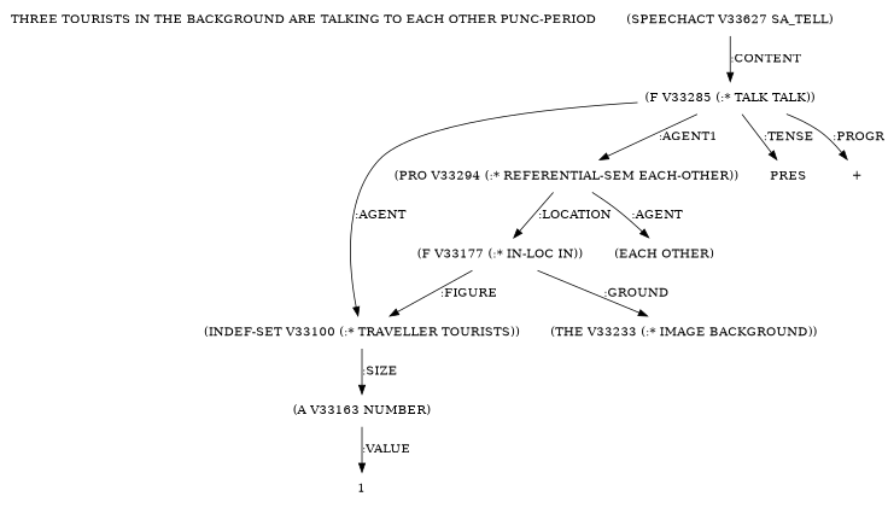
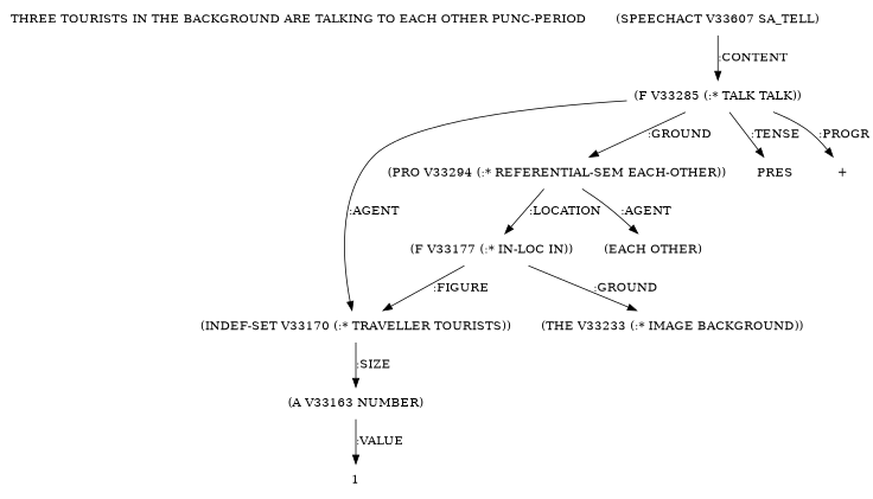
  digraph {
    node [shape=none]
    "THREE TOURISTS IN THE BACKGROUND ARE TALKING TO EACH OTHER PUNC-PERIOD"
-   n2 [label="(SPEECHACT V33627 SA_TELL)"]
+   n2 [label="(SPEECHACT V33607 SA_TELL)"]
    n3 [label="(F V33285 (:* TALK TALK))"]
-   n4 [label="(INDEF-SET V33100 (:* TRAVELLER TOURISTS))"]
+   n4 [label="(INDEF-SET V33170 (:* TRAVELLER TOURISTS))"]
    n5 [label="(PRO V33294 (:* REFERENTIAL-SEM EACH-OTHER))"]
    n6 [label=PRES]
    n7 [label="+"]
    n8 [label="(A V33163 NUMBER)"]
    n9 [label="(F V33177 (:* IN-LOC IN))"]
    n10 [label="(EACH OTHER)"]
    n11 [label=1]
    n12 [label="(THE V33233 (:* IMAGE BACKGROUND))"]
    n2 -> n3 [label=":CONTENT"]
    n3 -> n4 [label=":AGENT"]
-   n3 -> n5 [label=":AGENT1"]
+   n3 -> n5 [label=":GROUND"]
    n3 -> n6 [label=":TENSE"]
    n3 -> n7 [label=":PROGR"]
    n4 -> n8 [label=":SIZE"]
    n5 -> n9 [label=":LOCATION"]
    n5 -> n10 [label=":AGENT"]
    n8 -> n11 [label=":VALUE"]
    n9 -> n4 [label=":FIGURE"]
    n9 -> n12 [label=":GROUND"]
  }
